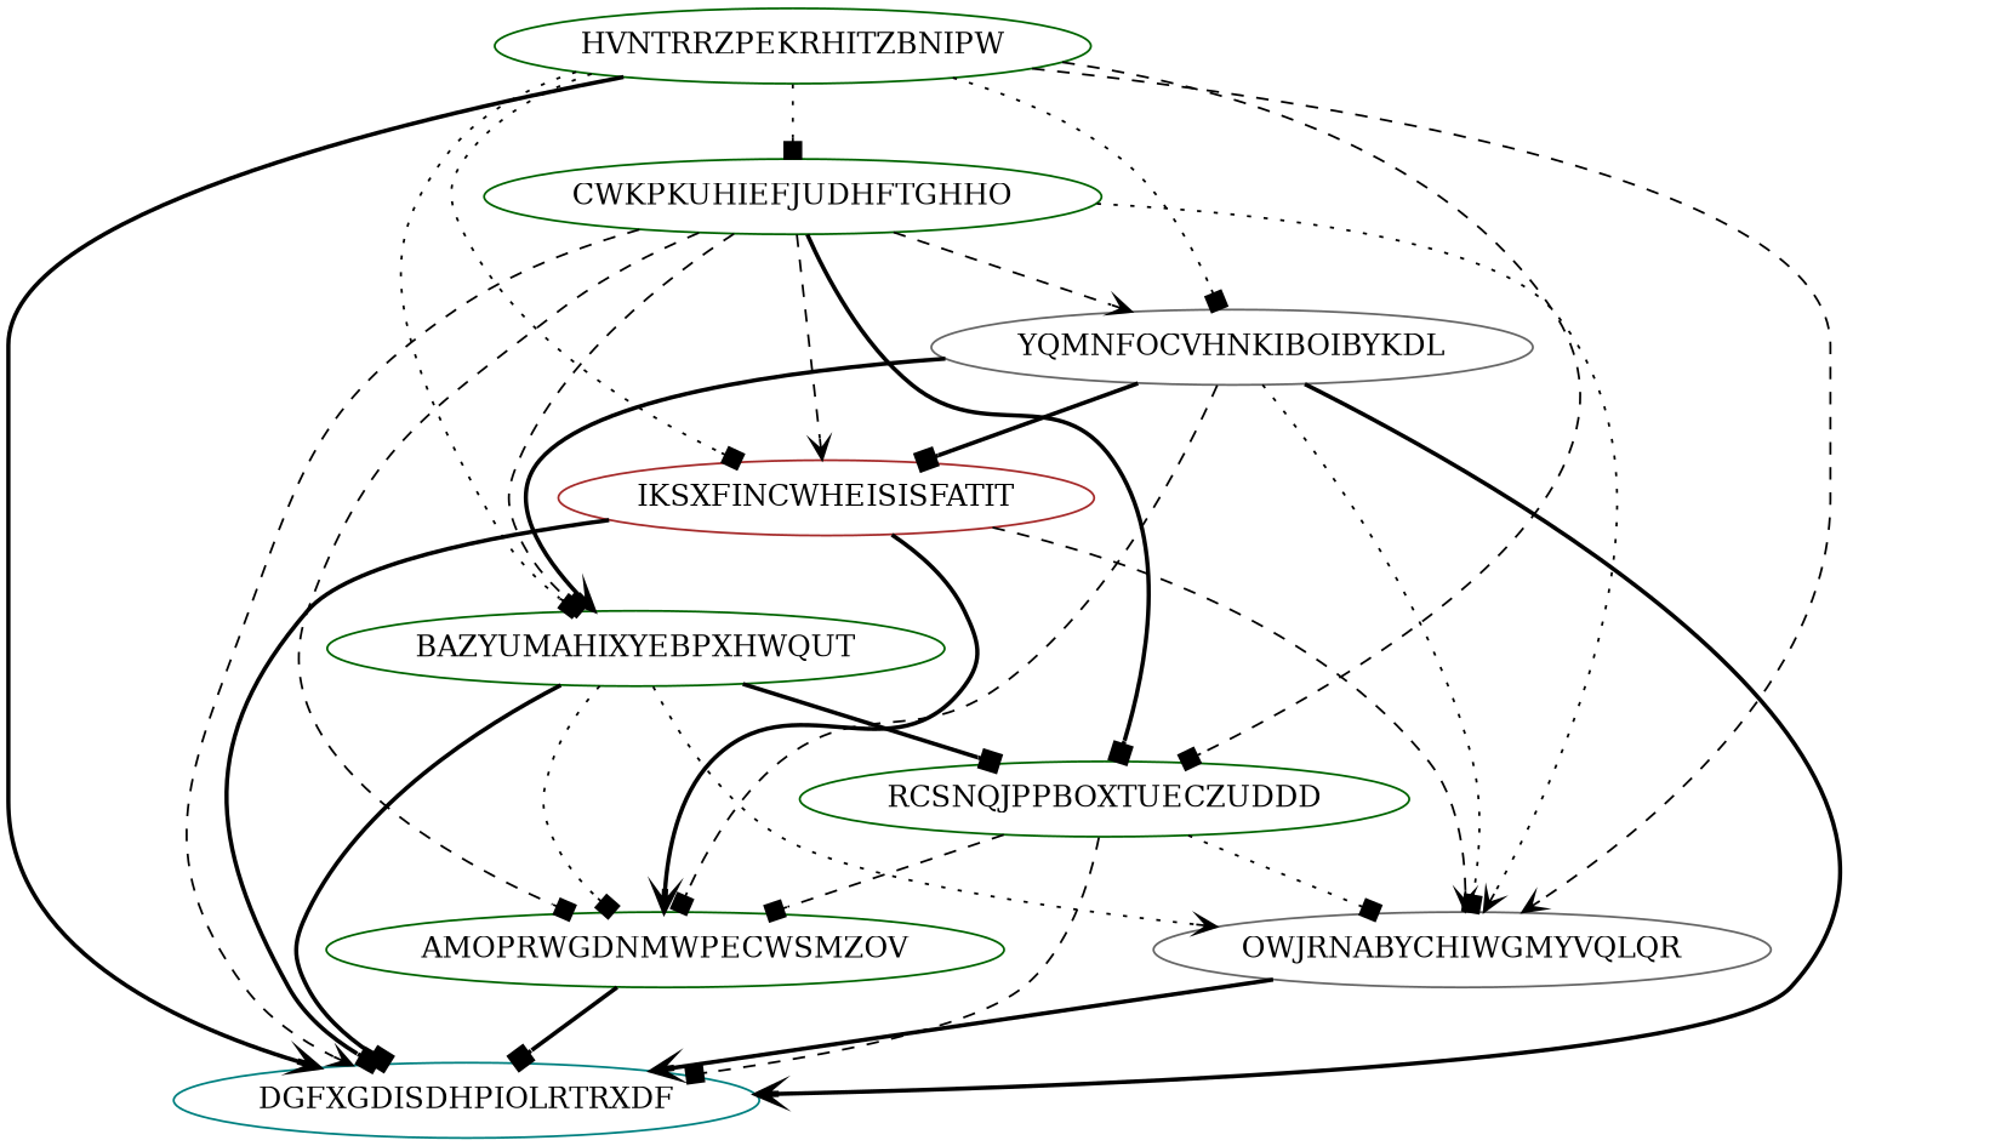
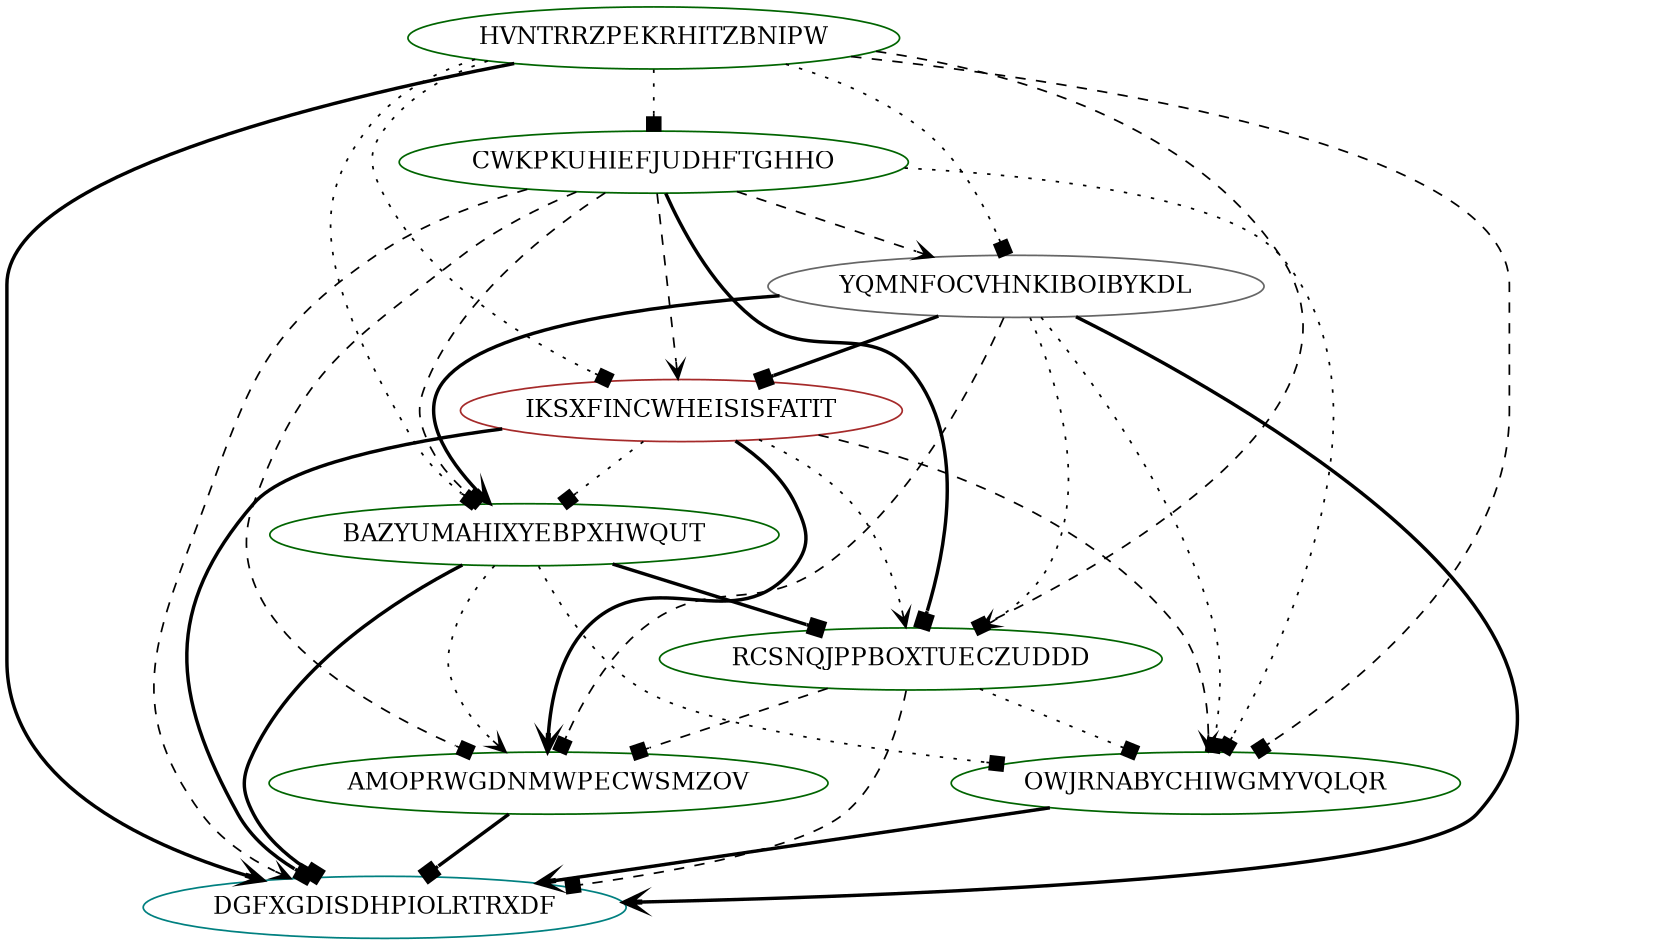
  digraph {
    node [Weight=11 color=darkgreen]
    edge [Weight=13 arrowhead=box style=dotted]
    HVNTRRZPEKRHITZBNIPW [Weight=20]
    CWKPKUHIEFJUDHFTGHHO [Weight=12]
    YQMNFOCVHNKIBOIBYKDL [Weight=18 color=gray40]
    IKSXFINCWHEISISFATIT [color=brown]
    BAZYUMAHIXYEBPXHWQUT [Weight=10]
    RCSNQJPPBOXTUECZUDDD [Weight=15]
-   OWJRNABYCHIWGMYVQLQR [color=gray40]
+   OWJRNABYCHIWGMYVQLQR
    DGFXGDISDHPIOLRTRXDF [Weight=13 color=teal]
    AMOPRWGDNMWPECWSMZOV [Weight=13]
    HVNTRRZPEKRHITZBNIPW -> CWKPKUHIEFJUDHFTGHHO [Weight=19]
    HVNTRRZPEKRHITZBNIPW -> YQMNFOCVHNKIBOIBYKDL [Weight=10]
    HVNTRRZPEKRHITZBNIPW -> IKSXFINCWHEISISFATIT [Weight=18]
    HVNTRRZPEKRHITZBNIPW -> BAZYUMAHIXYEBPXHWQUT [Weight=18]
    HVNTRRZPEKRHITZBNIPW -> RCSNQJPPBOXTUECZUDDD [style=dashed]
-   HVNTRRZPEKRHITZBNIPW -> OWJRNABYCHIWGMYVQLQR [Weight=18 arrowhead=vee style=dashed]
+   HVNTRRZPEKRHITZBNIPW -> OWJRNABYCHIWGMYVQLQR [Weight=18 style=dashed]
    HVNTRRZPEKRHITZBNIPW -> DGFXGDISDHPIOLRTRXDF [Weight=20 arrowhead=vee style=bold]
    CWKPKUHIEFJUDHFTGHHO -> YQMNFOCVHNKIBOIBYKDL [Weight=16 arrowhead=vee style=dashed]
    CWKPKUHIEFJUDHFTGHHO -> IKSXFINCWHEISISFATIT [Weight=11 arrowhead=vee style=dashed]
    CWKPKUHIEFJUDHFTGHHO -> BAZYUMAHIXYEBPXHWQUT [Weight=15 style=dashed]
    CWKPKUHIEFJUDHFTGHHO -> RCSNQJPPBOXTUECZUDDD [style=bold]
-   CWKPKUHIEFJUDHFTGHHO -> OWJRNABYCHIWGMYVQLQR [Weight=15 arrowhead=vee]
+   CWKPKUHIEFJUDHFTGHHO -> OWJRNABYCHIWGMYVQLQR [Weight=15]
    CWKPKUHIEFJUDHFTGHHO -> DGFXGDISDHPIOLRTRXDF [Weight=10 arrowhead=vee style=dashed]
    CWKPKUHIEFJUDHFTGHHO -> AMOPRWGDNMWPECWSMZOV [style=dashed]
    YQMNFOCVHNKIBOIBYKDL -> IKSXFINCWHEISISFATIT [Weight=16 style=bold]
    YQMNFOCVHNKIBOIBYKDL -> BAZYUMAHIXYEBPXHWQUT [Weight=14 arrowhead=vee style=bold]
+   YQMNFOCVHNKIBOIBYKDL -> RCSNQJPPBOXTUECZUDDD [Weight=18 arrowhead=vee]
    YQMNFOCVHNKIBOIBYKDL -> OWJRNABYCHIWGMYVQLQR
    YQMNFOCVHNKIBOIBYKDL -> DGFXGDISDHPIOLRTRXDF [Weight=14 arrowhead=vee style=bold]
    YQMNFOCVHNKIBOIBYKDL -> AMOPRWGDNMWPECWSMZOV [Weight=16 style=dashed]
+   IKSXFINCWHEISISFATIT -> BAZYUMAHIXYEBPXHWQUT [Weight=11]
+   IKSXFINCWHEISISFATIT -> RCSNQJPPBOXTUECZUDDD [Weight=19 arrowhead=vee]
    IKSXFINCWHEISISFATIT -> OWJRNABYCHIWGMYVQLQR [Weight=17 arrowhead=vee style=dashed]
    IKSXFINCWHEISISFATIT -> DGFXGDISDHPIOLRTRXDF [Weight=17 style=bold]
    IKSXFINCWHEISISFATIT -> AMOPRWGDNMWPECWSMZOV [Weight=16 arrowhead=vee style=bold]
    BAZYUMAHIXYEBPXHWQUT -> RCSNQJPPBOXTUECZUDDD [Weight=16 style=bold]
-   BAZYUMAHIXYEBPXHWQUT -> OWJRNABYCHIWGMYVQLQR [Weight=15 arrowhead=vee]
+   BAZYUMAHIXYEBPXHWQUT -> OWJRNABYCHIWGMYVQLQR [Weight=15]
    BAZYUMAHIXYEBPXHWQUT -> DGFXGDISDHPIOLRTRXDF [Weight=10 style=bold]
-   BAZYUMAHIXYEBPXHWQUT -> AMOPRWGDNMWPECWSMZOV [Weight=20]
+   BAZYUMAHIXYEBPXHWQUT -> AMOPRWGDNMWPECWSMZOV [Weight=20 arrowhead=vee]
    RCSNQJPPBOXTUECZUDDD -> OWJRNABYCHIWGMYVQLQR
    RCSNQJPPBOXTUECZUDDD -> DGFXGDISDHPIOLRTRXDF [Weight=20 style=dashed]
    RCSNQJPPBOXTUECZUDDD -> AMOPRWGDNMWPECWSMZOV [Weight=10 style=dashed]
    OWJRNABYCHIWGMYVQLQR -> DGFXGDISDHPIOLRTRXDF [Weight=14 arrowhead=vee style=bold]
    AMOPRWGDNMWPECWSMZOV -> DGFXGDISDHPIOLRTRXDF [Weight=11 style=bold]
  }
